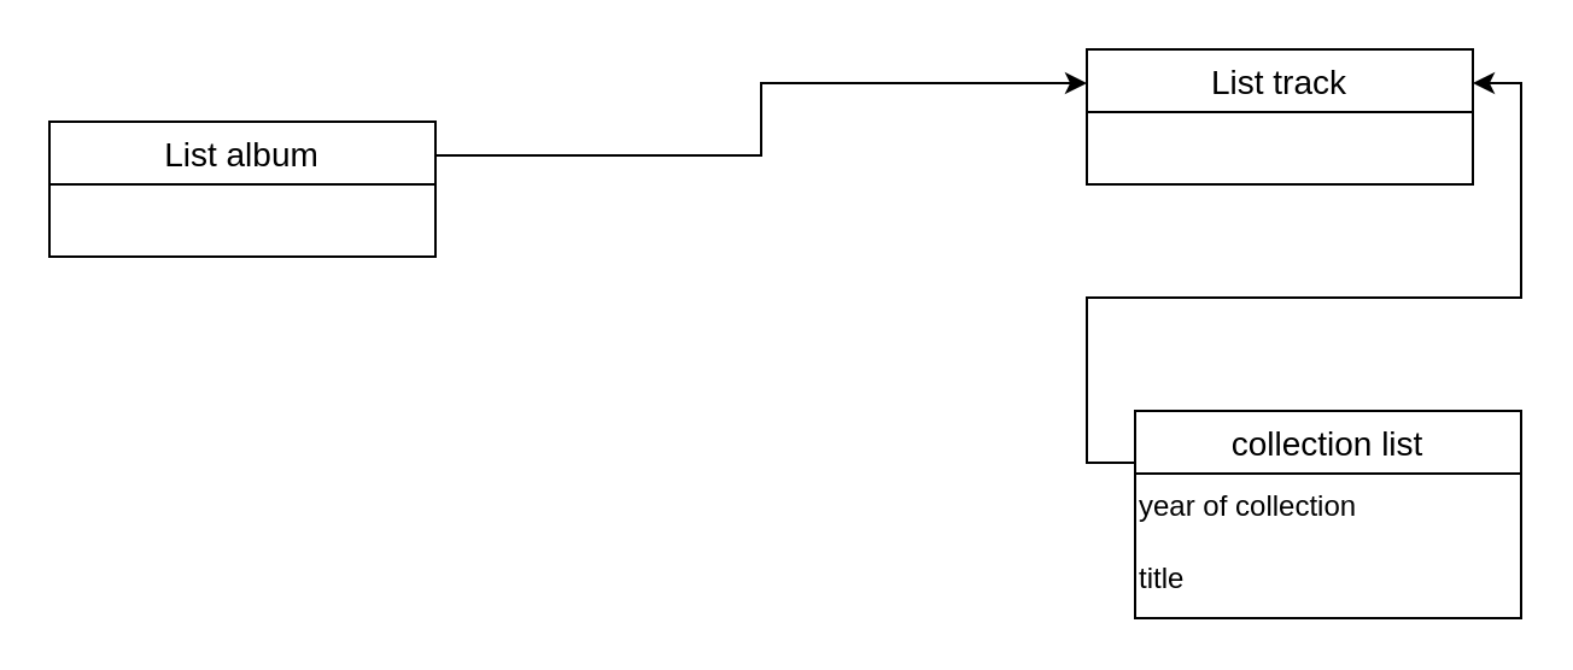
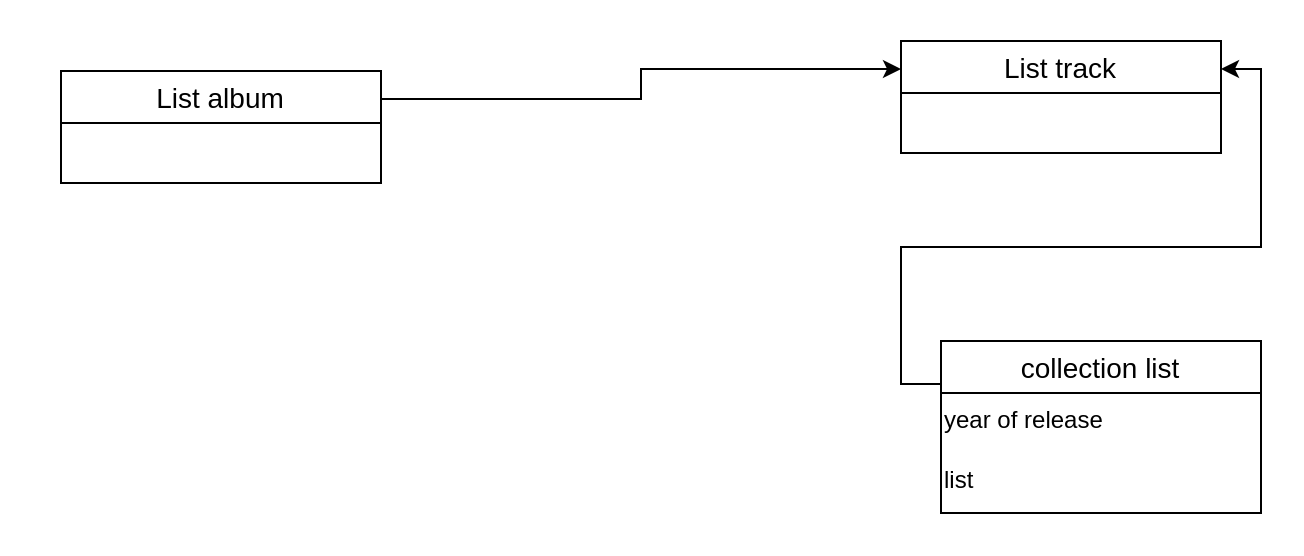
  <mxCell id="0" />
  <mxCell id="1" parent="0" />
  <mxCell id="2" style="edgeStyle=orthogonalEdgeStyle;rounded=0;orthogonalLoop=1;jettySize=auto;html=1;exitX=1;exitY=0.25;exitDx=0;exitDy=0;entryX=0;entryY=0.25;entryDx=0;entryDy=0;" edge="1" parent="1" source="3" target="4"><mxGeometry relative="1" as="geometry" /></mxCell>
- <mxCell id="3" value="List album" style="swimlane;fontStyle=0;childLayout=stackLayout;horizontal=1;startSize=26;horizontalStack=0;resizeParent=1;resizeParentMax=0;resizeLast=0;collapsible=1;marginBottom=0;align=center;fontSize=14;" parent="1" vertex="1"><mxGeometry x="20" y="50" width="160" height="56" as="geometry" /></mxCell>
+ <mxCell id="3" value="List album" style="swimlane;fontStyle=0;childLayout=stackLayout;horizontal=1;startSize=26;horizontalStack=0;resizeParent=1;resizeParentMax=0;resizeLast=0;collapsible=1;marginBottom=0;align=center;fontSize=14;" parent="1" vertex="1"><mxGeometry x="30" y="35" width="160" height="56" as="geometry" /></mxCell>
  <mxCell id="4" value="List track" style="swimlane;fontStyle=0;childLayout=stackLayout;horizontal=1;startSize=26;horizontalStack=0;resizeParent=1;resizeParentMax=0;resizeLast=0;collapsible=1;marginBottom=0;align=center;fontSize=14;" parent="1" vertex="1"><mxGeometry x="450" y="20" width="160" height="56" as="geometry" /></mxCell>
  <mxCell id="5" value="List track" style="swimlane;fontStyle=0;childLayout=stackLayout;horizontal=1;startSize=26;horizontalStack=0;resizeParent=1;resizeParentMax=0;resizeLast=0;collapsible=1;marginBottom=0;align=center;fontSize=14;" vertex="1" parent="1"><mxGeometry x="450" y="20" width="160" height="56" as="geometry" /></mxCell>
  <mxCell id="6" style="edgeStyle=orthogonalEdgeStyle;rounded=0;orthogonalLoop=1;jettySize=auto;html=1;exitX=0;exitY=0.25;exitDx=0;exitDy=0;entryX=1;entryY=0.25;entryDx=0;entryDy=0;" edge="1" parent="1" source="7" target="5"><mxGeometry relative="1" as="geometry" /></mxCell>
  <mxCell id="7" value="collection list" style="swimlane;fontStyle=0;childLayout=stackLayout;horizontal=1;startSize=26;horizontalStack=0;resizeParent=1;resizeParentMax=0;resizeLast=0;collapsible=1;marginBottom=0;align=center;fontSize=14;" vertex="1" parent="1"><mxGeometry x="470" y="170" width="160" height="86" as="geometry" /></mxCell>
- <mxCell id="8" value="year of collection" style="text;whiteSpace=wrap;html=1;" vertex="1" parent="7"><mxGeometry y="26" width="160" height="30" as="geometry" /></mxCell>
- <mxCell id="9" value="title" style="text;whiteSpace=wrap;html=1;" vertex="1" parent="7"><mxGeometry y="56" width="160" height="30" as="geometry" /></mxCell>
+ <mxCell id="8" value="year of release" style="text;whiteSpace=wrap;html=1;" vertex="1" parent="7"><mxGeometry y="26" width="160" height="30" as="geometry" /></mxCell>
+ <mxCell id="9" value="list" style="text;whiteSpace=wrap;html=1;" vertex="1" parent="7"><mxGeometry y="56" width="160" height="30" as="geometry" /></mxCell>
